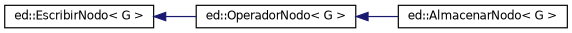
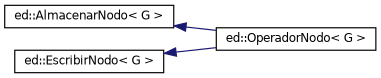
  digraph {
    rankdir=LR
    node [color=black fillcolor=white fontname=Helvetica fontsize=10 shape=record style=filled]
    edge [color=midnightblue dir=back fontname=Helvetica fontsize=10 labelfontname=Helvetica labelfontsize=10 style=solid]
    n1 [height=0.2 label="ed::OperadorNodo\< G \>" width=0.4]
    n2 [height=0.2 label="ed::AlmacenarNodo\< G \>" width=0.4]
    n3 [height=0.2 label="ed::EscribirNodo\< G \>" width=0.4]
-   n1 -> n2
+   n2 -> n1
    n3 -> n1
  }
